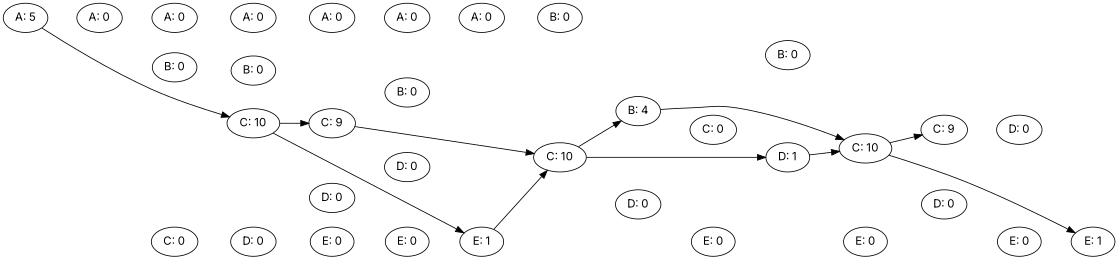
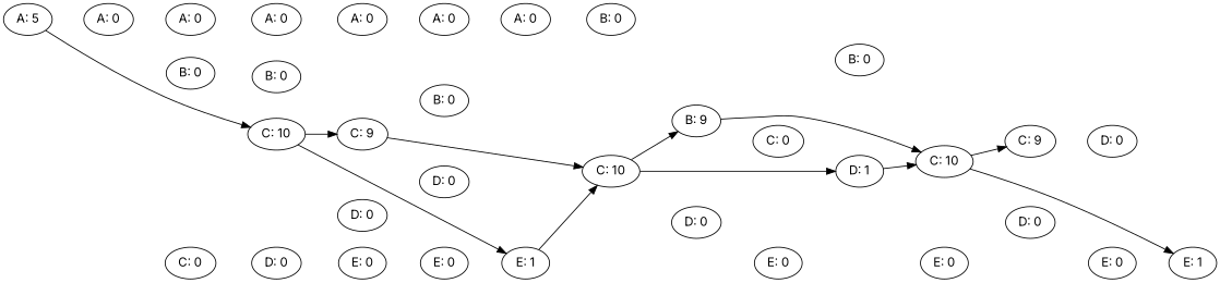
  digraph {
    fontname=Inter
    rank=same
    rankdir=LR
    node [fontname=Inter]
    edge [fontname=Inter style=invis]
    n1 [label="A: 5"]
    n2 [label="A: 0"]
    n3 [label="C: 10"]
    n4 [label="B: 0"]
    n5 [label="A: 0"]
    n6 [label="D: 0"]
    n7 [label="C: 9"]
    n8 [label="E: 1"]
    n9 [label="C: 0"]
    n10 [label="D: 0"]
    n11 [label="E: 0"]
    n12 [label="E: 0"]
    n13 [label="B: 0"]
    n14 [label="A: 0"]
    n15 [label="D: 0"]
    n16 [label="C: 10"]
    n17 [label="E: 0"]
    n18 [label="B: 0"]
    n19 [label="A: 0"]
    n20 [label="D: 0"]
-   n21 [label="B: 4"]
+   n21 [label="B: 9"]
    n22 [label="D: 1"]
    n23 [label="E: 0"]
    n24 [label="A: 0"]
    n25 [label="C: 0"]
    n26 [label="C: 10"]
    n27 [label="E: 0"]
    n28 [label="B: 0"]
    n29 [label="A: 0"]
    n30 [label="D: 0"]
    n31 [label="C: 9"]
    n32 [label="E: 1"]
    n33 [label="B: 0"]
    n34 [label="D: 0"]
    n1 -> n2 [weight=1000]
    n1 -> n3 [style=""]
    n2 -> n4
    n2 -> n5 [weight=1000]
    n3 -> n6
    n3 -> n7 [style=""]
    n3 -> n8 [style=""]
    n4 -> n3
    n5 -> n13
    n5 -> n14 [weight=1000]
    n6 -> n12
    n7 -> n15
    n7 -> n16 [style=""]
    n8 -> n16 [style=""]
    n8 -> n17 [weight=1000]
    n9 -> n10
    n10 -> n11
    n11 -> n12 [weight=1000]
    n12 -> n8 [weight=1000]
    n13 -> n7
    n14 -> n18
    n14 -> n19 [weight=1000]
    n15 -> n8
    n16 -> n20
    n16 -> n21 [style=""]
    n16 -> n22 [style=""]
    n17 -> n23 [weight=1000]
    n18 -> n16
    n19 -> n21
    n19 -> n24 [weight=1000]
    n20 -> n17
    n21 -> n25
    n21 -> n26 [style=""]
    n22 -> n23
    n22 -> n26 [style=""]
    n23 -> n27 [weight=1000]
    n24 -> n28
    n24 -> n29 [weight=1000]
    n25 -> n22
    n26 -> n30
    n26 -> n31 [style=""]
    n26 -> n32 [style=""]
    n27 -> n32 [weight=1000]
    n28 -> n26
    n29 -> n33
    n30 -> n27
    n31 -> n34
    n33 -> n31
    n34 -> n32
  }
